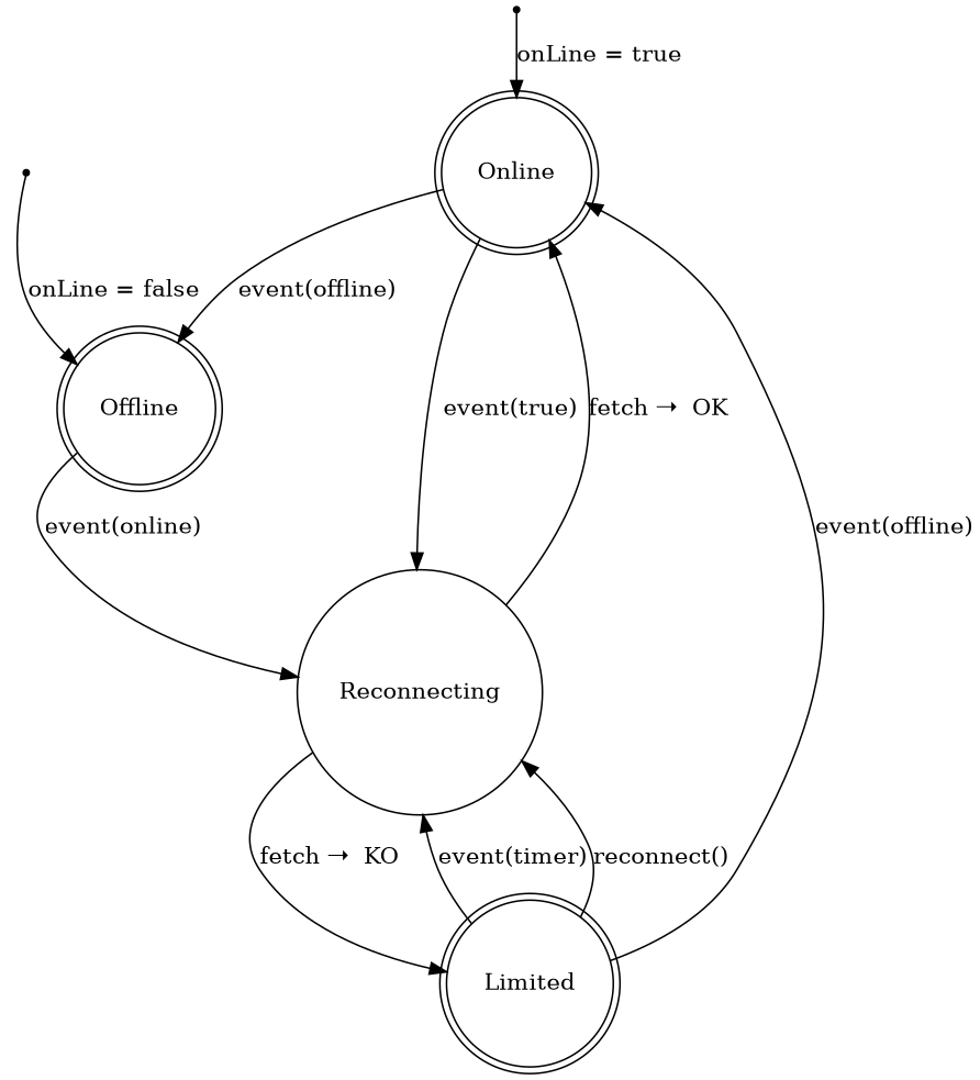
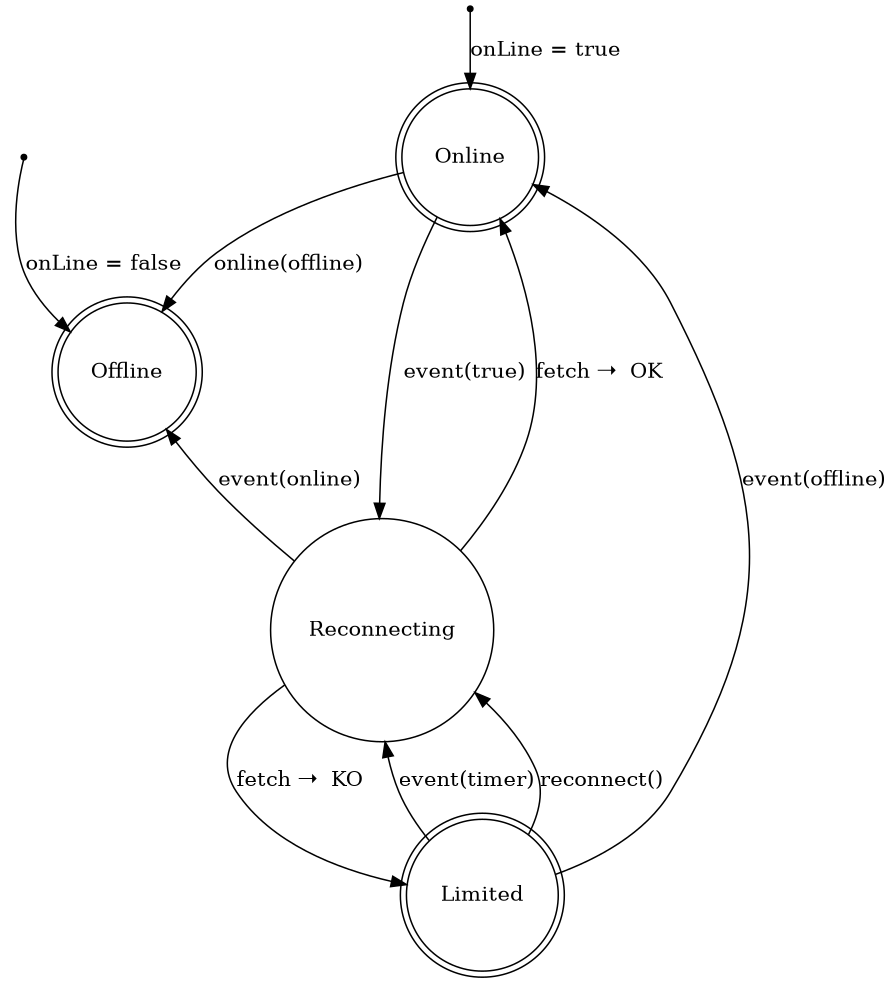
  digraph {
    rankdir=TB
    node [shape=doublecircle]
    n1 [label=Online]
    n2 [label=Offline]
    n3 [label=Reconnecting shape=circle]
    n4 [label=Limited]
    n5 [label=Reconnecting shape=point]
    n6 [label=Reconnecting shape=point]
-   n1 -> n2 [label="event(offline)"]
+   n1 -> n2 [label="online(offline)"]
    n1 -> n3 [label="event(true)"]
-   n2 -> n3 [label="event(online)"]
+   n3 -> n2 [label="event(online)"]
    n3 -> n1 [label="fetch ➝  OK"]
    n3 -> n4 [label="fetch ➝  KO"]
    n4 -> n1 [label="event(offline)"]
    n4 -> n3 [label="event(timer)"]
    n4 -> n3 [label="reconnect()"]
    n5 -> n1 [label="onLine = true"]
    n6 -> n2 [label="onLine = false"]
  }
